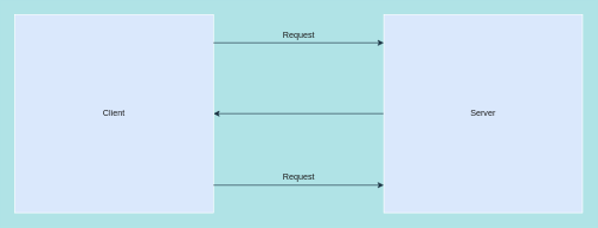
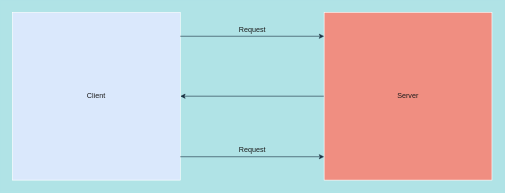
  <mxCell id="0" />
  <mxCell id="1" parent="0" />
  <mxCell id="2" value="" style="edgeStyle=orthogonalEdgeStyle;rounded=0;orthogonalLoop=1;jettySize=auto;html=1;labelBackgroundColor=#B0E3E6;strokeColor=#182E3E;fontColor=#1A1A1A;" edge="1" parent="1"><mxGeometry relative="1" as="geometry"><mxPoint x="540" y="160" as="sourcePoint" /><mxPoint x="300" y="160" as="targetPoint" /></mxGeometry></mxCell>
  <mxCell id="3" value="Client&lt;br&gt;" style="whiteSpace=wrap;html=1;aspect=fixed;fillColor=#dae8fc;strokeColor=#FFFFFF;fontColor=#1A1A1A;rounded=0;" vertex="1" parent="1"><mxGeometry x="20" y="20" width="280" height="280" as="geometry" /></mxCell>
- <mxCell id="4" value="Server&lt;br&gt;" style="whiteSpace=wrap;html=1;aspect=fixed;fillColor=#dae8fc;strokeColor=#FFFFFF;fontColor=#1A1A1A;rounded=0;" vertex="1" parent="1"><mxGeometry x="540" y="20" width="280" height="280" as="geometry" /></mxCell>
+ <mxCell id="4" value="Server&lt;br&gt;" style="whiteSpace=wrap;html=1;aspect=fixed;fillColor=#F08E81;strokeColor=#FFFFFF;fontColor=#1A1A1A;rounded=0;" vertex="1" parent="1"><mxGeometry x="540" y="20" width="280" height="280" as="geometry" /></mxCell>
  <mxCell id="5" value="" style="endArrow=classic;html=1;rounded=0;exitX=1;exitY=0.25;exitDx=0;exitDy=0;entryX=0;entryY=0.25;entryDx=0;entryDy=0;labelBackgroundColor=#B0E3E6;strokeColor=#182E3E;fontColor=#1A1A1A;" edge="1" parent="1"><mxGeometry width="50" height="50" relative="1" as="geometry"><mxPoint x="300" y="60" as="sourcePoint" /><mxPoint x="540" y="60" as="targetPoint" /></mxGeometry></mxCell>
  <mxCell id="6" value="" style="edgeStyle=orthogonalEdgeStyle;rounded=0;orthogonalLoop=1;jettySize=auto;html=1;labelBackgroundColor=#B0E3E6;strokeColor=#182E3E;fontColor=#1A1A1A;" edge="1" parent="1"><mxGeometry relative="1" as="geometry"><mxPoint x="300" y="261" as="sourcePoint" /><mxPoint x="540" y="261" as="targetPoint" /></mxGeometry></mxCell>
  <mxCell id="7" value="Request&lt;br&gt;" style="text;html=1;align=center;verticalAlign=middle;resizable=0;points=[];autosize=1;strokeColor=none;fillColor=none;fontColor=#1A1A1A;rounded=0;" vertex="1" parent="1"><mxGeometry x="390" y="39" width="60" height="20" as="geometry" /></mxCell>
  <mxCell id="8" value="Request&lt;br&gt;" style="text;html=1;align=center;verticalAlign=middle;resizable=0;points=[];autosize=1;strokeColor=none;fillColor=none;fontColor=#1A1A1A;rounded=0;" vertex="1" parent="1"><mxGeometry x="390" y="240" width="60" height="20" as="geometry" /></mxCell>
